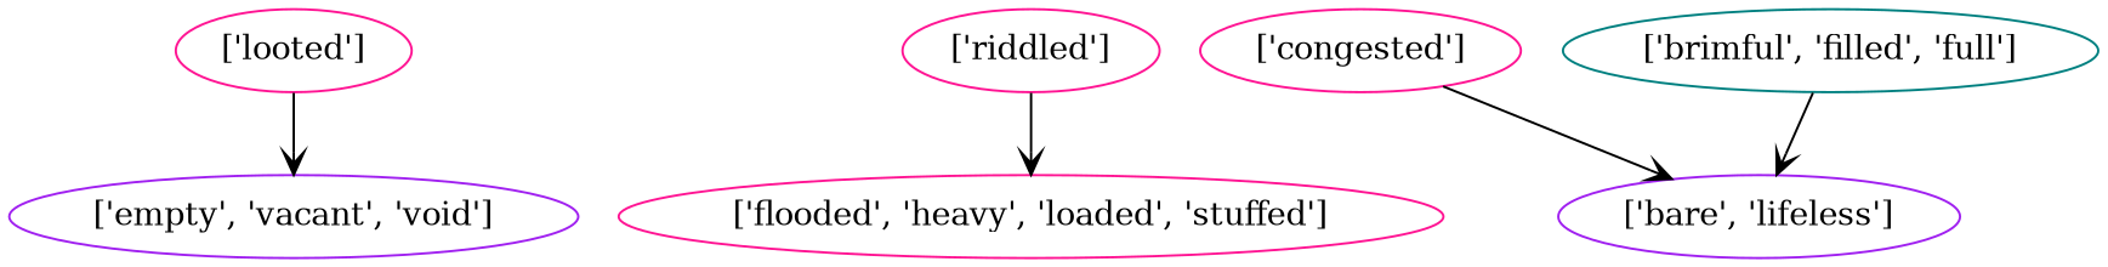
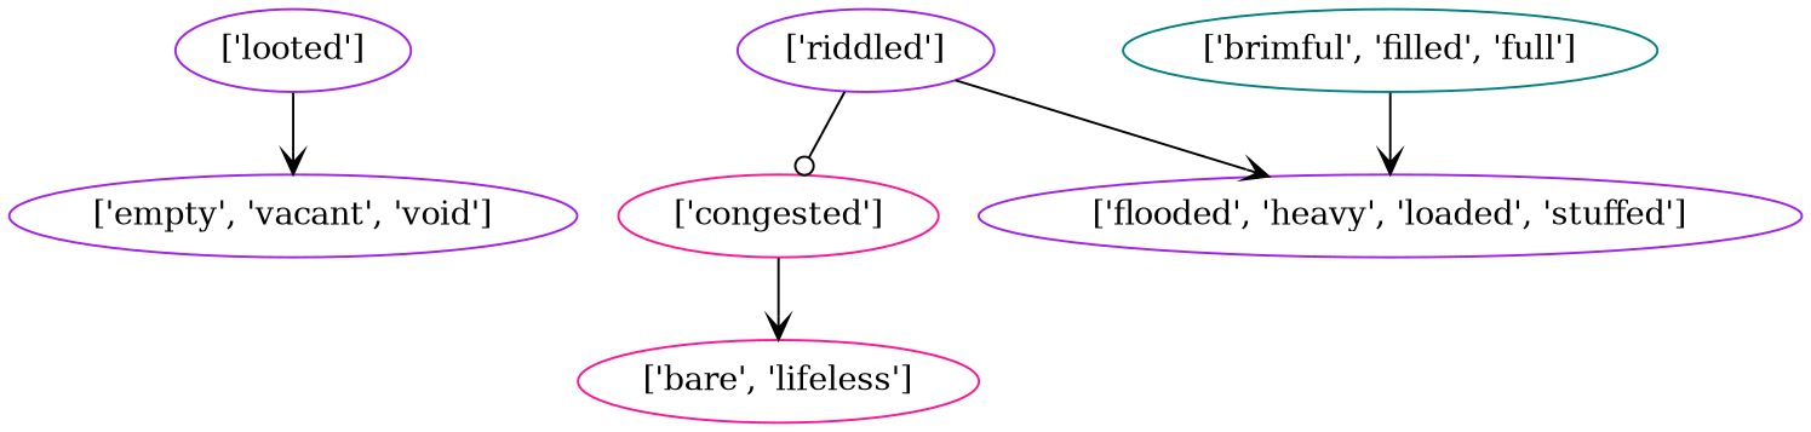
  strict digraph {
    node [color=purple]
    edge [arrowhead=vee]
-   "['looted']" [color=deeppink]
+   "['looted']"
    "['empty', 'vacant', 'void']"
-   "['riddled']" [color=deeppink]
+   "['riddled']"
    "['congested']" [color=deeppink]
-   "['flooded', 'heavy', 'loaded', 'stuffed']" [color=deeppink]
-   "['bare', 'lifeless']"
+   "['flooded', 'heavy', 'loaded', 'stuffed']"
+   "['bare', 'lifeless']" [color=deeppink]
    "['brimful', 'filled', 'full']" [color=teal]
    "['looted']" -> "['empty', 'vacant', 'void']"
+   "['riddled']" -> "['congested']" [arrowhead=odot]
    "['riddled']" -> "['flooded', 'heavy', 'loaded', 'stuffed']"
    "['congested']" -> "['bare', 'lifeless']"
-   "['brimful', 'filled', 'full']" -> "['bare', 'lifeless']"
+   "['brimful', 'filled', 'full']" -> "['flooded', 'heavy', 'loaded', 'stuffed']"
  }
